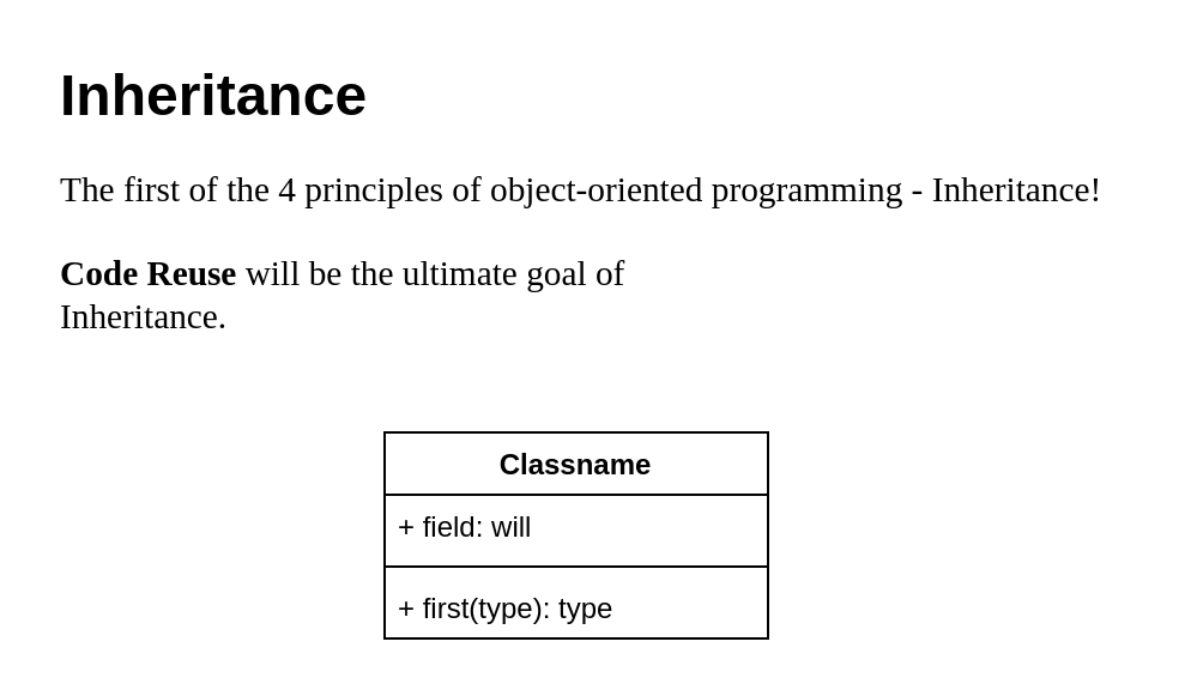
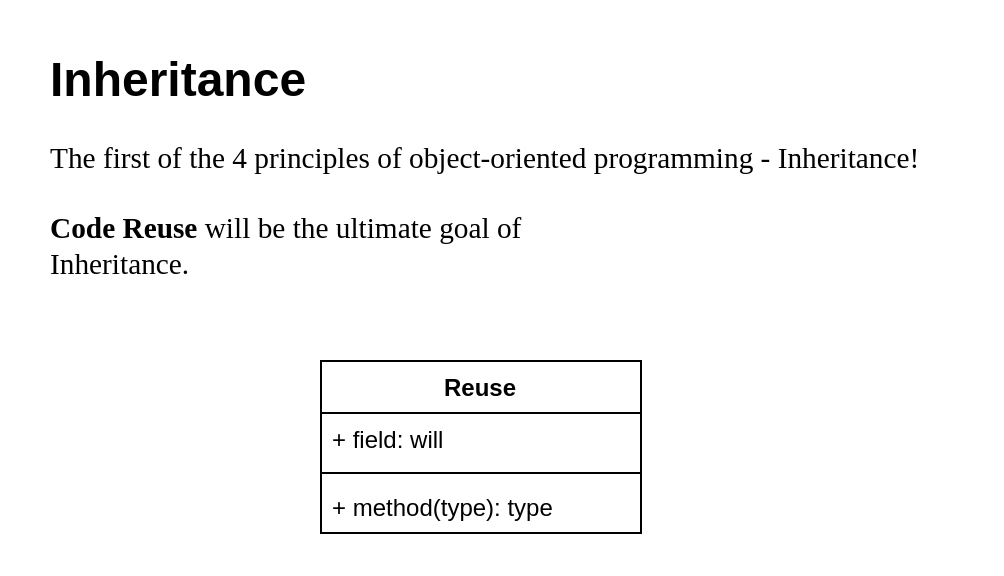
  <mxCell id="0" />
  <mxCell id="1" parent="0" />
  <mxCell id="2" value="&lt;h1&gt;Inheritance&lt;/h1&gt;&lt;p style=&quot;margin: 0in ; font-family: &amp;#34;calibri&amp;#34; ; font-size: 11.0pt&quot;&gt;The first of the 4 principles of object-oriented programming - Inheritance!&lt;/p&gt;&lt;p style=&quot;margin: 0in ; font-family: &amp;#34;calibri&amp;#34; ; font-size: 11.0pt&quot;&gt;&amp;nbsp;&lt;/p&gt;&lt;p style=&quot;margin: 0in ; font-family: &amp;#34;calibri&amp;#34; ; font-size: 11.0pt&quot;&gt;&lt;span style=&quot;font-size: 11pt ; font-weight: bold&quot;&gt;Code Reuse&lt;/span&gt;&lt;span style=&quot;font-size: 11pt&quot;&gt; will be the ultimate goal of&lt;/span&gt;&lt;/p&gt;&lt;p style=&quot;margin: 0in ; font-family: &amp;#34;calibri&amp;#34; ; font-size: 11.0pt&quot;&gt;Inheritance.&lt;/p&gt;" style="text;html=1;strokeColor=none;fillColor=none;spacing=5;spacingTop=-20;whiteSpace=wrap;overflow=hidden;rounded=0;" parent="1" vertex="1"><mxGeometry x="20" y="20" width="460" height="150" as="geometry" /></mxCell>
- <mxCell id="3" value="Classname" style="swimlane;fontStyle=1;align=center;verticalAlign=top;childLayout=stackLayout;horizontal=1;startSize=26;horizontalStack=0;resizeParent=1;resizeParentMax=0;resizeLast=0;collapsible=1;marginBottom=0;" vertex="1" parent="1"><mxGeometry x="160" y="180" width="160" height="86" as="geometry"><mxRectangle x="180" y="170" width="100" height="30" as="alternateBounds" /></mxGeometry></mxCell>
+ <mxCell id="3" value="Reuse" style="swimlane;fontStyle=1;align=center;verticalAlign=top;childLayout=stackLayout;horizontal=1;startSize=26;horizontalStack=0;resizeParent=1;resizeParentMax=0;resizeLast=0;collapsible=1;marginBottom=0;" vertex="1" parent="1"><mxGeometry x="160" y="180" width="160" height="86" as="geometry"><mxRectangle x="180" y="170" width="100" height="30" as="alternateBounds" /></mxGeometry></mxCell>
  <mxCell id="4" value="+ field: will&#10;" style="text;strokeColor=none;fillColor=none;align=left;verticalAlign=top;spacingLeft=4;spacingRight=4;overflow=hidden;rotatable=0;points=[[0,0.5],[1,0.5]];portConstraint=eastwest;" vertex="1" parent="3"><mxGeometry y="26" width="160" height="26" as="geometry" /></mxCell>
  <mxCell id="5" value="" style="line;strokeWidth=1;fillColor=none;align=left;verticalAlign=middle;spacingTop=-1;spacingLeft=3;spacingRight=3;rotatable=0;labelPosition=right;points=[];portConstraint=eastwest;strokeColor=inherit;" vertex="1" parent="3"><mxGeometry y="52" width="160" height="8" as="geometry" /></mxCell>
- <mxCell id="6" value="+ first(type): type" style="text;strokeColor=none;fillColor=none;align=left;verticalAlign=top;spacingLeft=4;spacingRight=4;overflow=hidden;rotatable=0;points=[[0,0.5],[1,0.5]];portConstraint=eastwest;" vertex="1" parent="3"><mxGeometry y="60" width="160" height="26" as="geometry" /></mxCell>
+ <mxCell id="6" value="+ method(type): type" style="text;strokeColor=none;fillColor=none;align=left;verticalAlign=top;spacingLeft=4;spacingRight=4;overflow=hidden;rotatable=0;points=[[0,0.5],[1,0.5]];portConstraint=eastwest;" vertex="1" parent="3"><mxGeometry y="60" width="160" height="26" as="geometry" /></mxCell>
